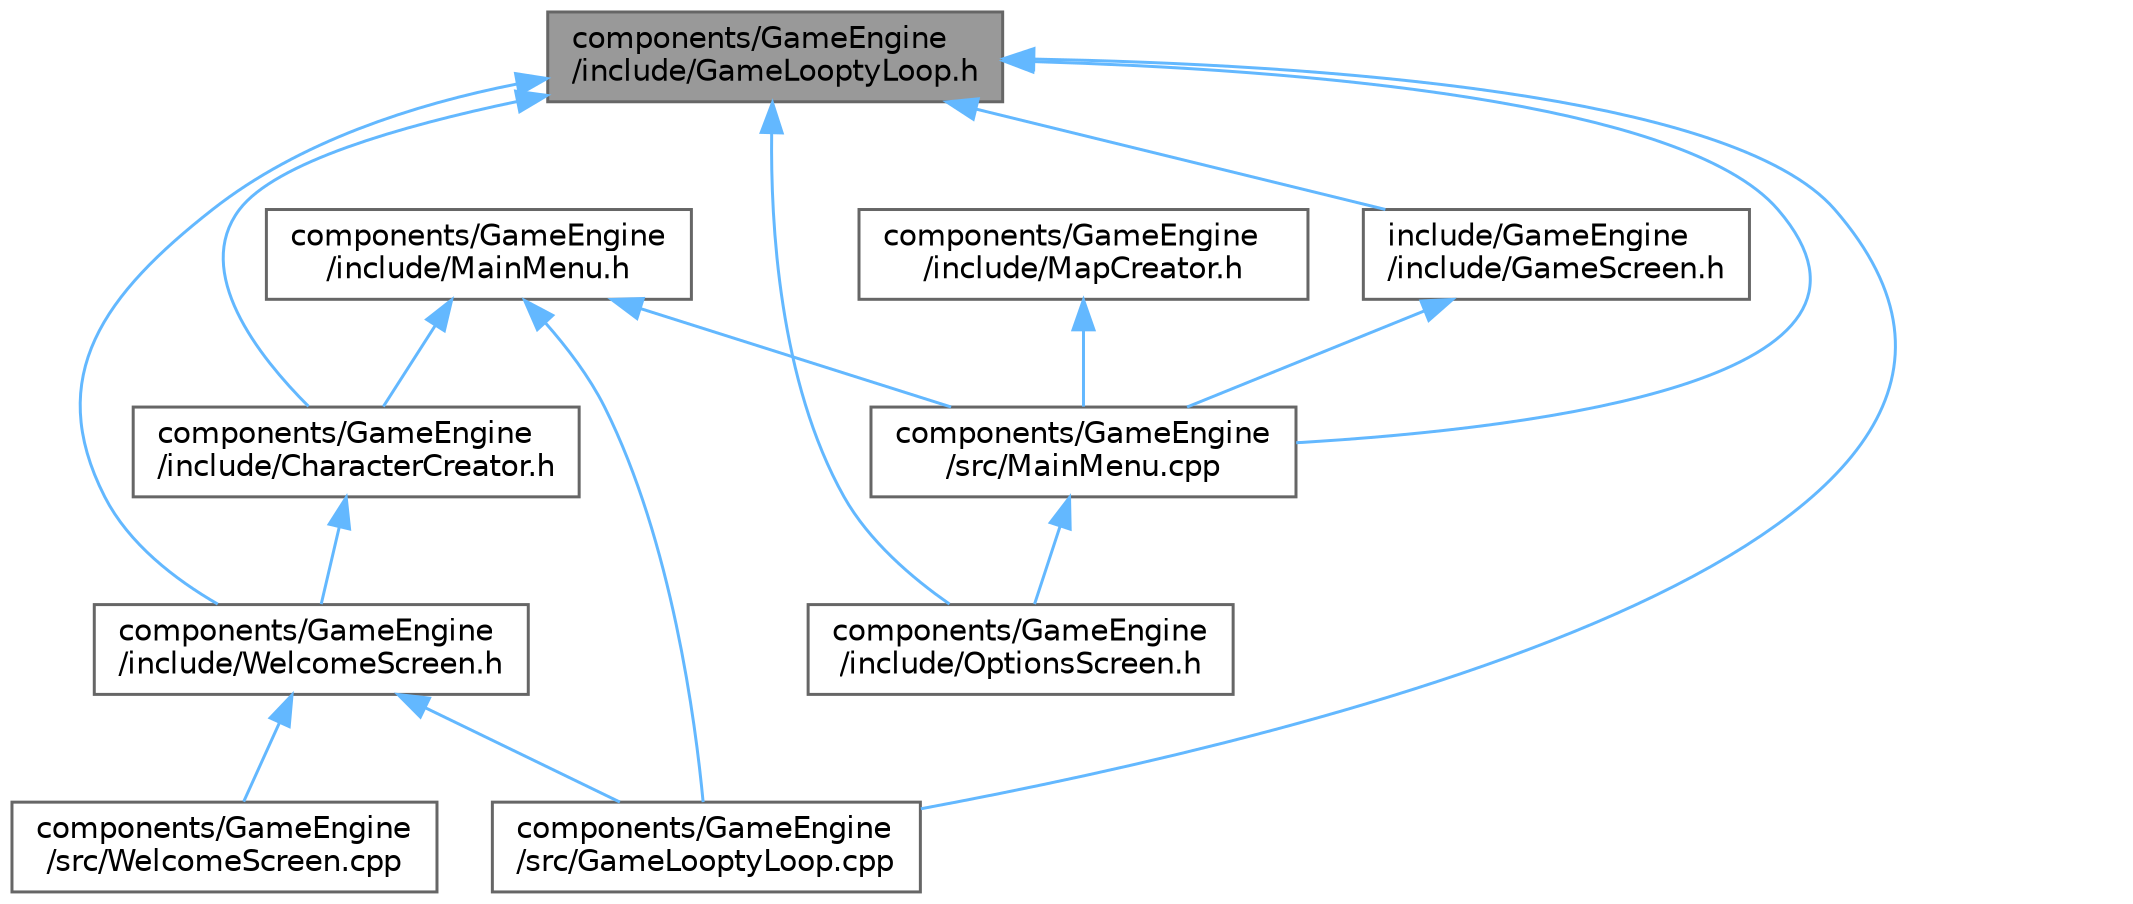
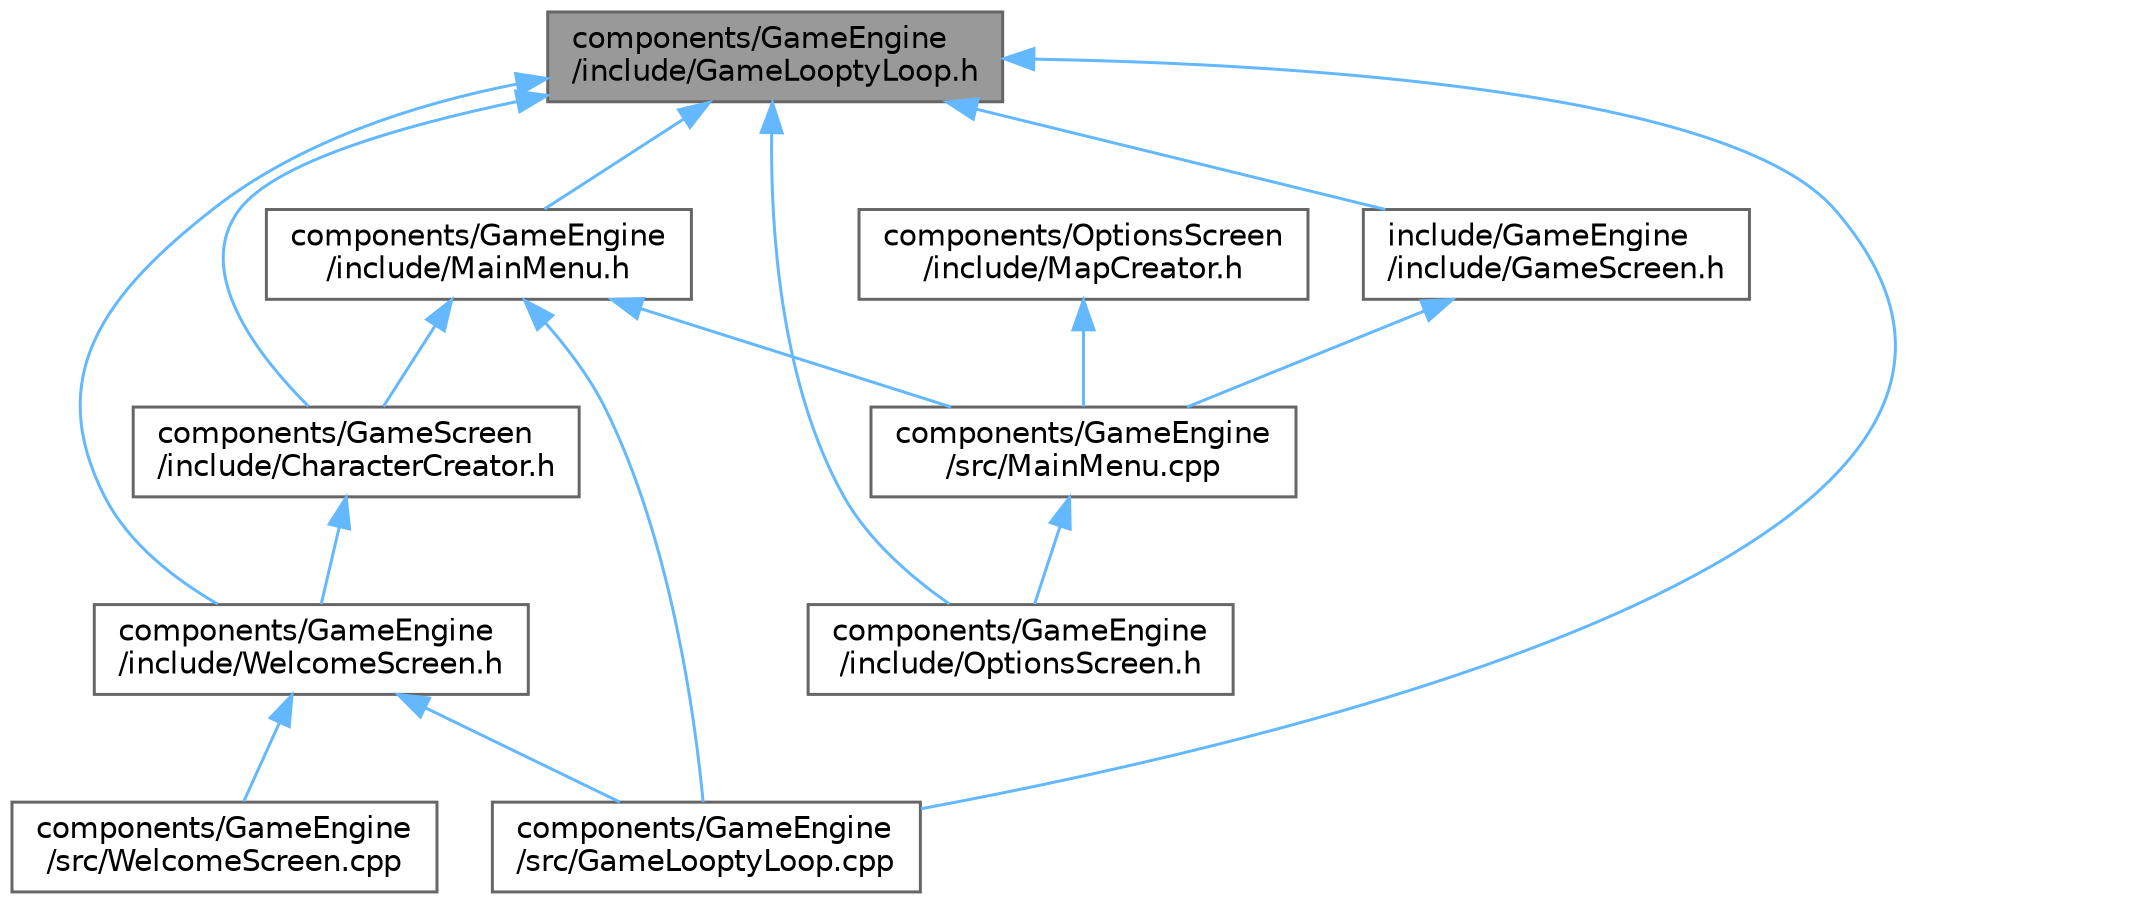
  digraph {
    node [color=grey40 fillcolor=white fontname=Helvetica fontsize=10 shape=box style=filled]
    edge [color=steelblue1 dir=back fontname=Helvetica fontsize=10 labelfontname=Helvetica labelfontsize=10 style=solid]
    n1 [color=gray40 fillcolor=grey60 fontcolor=black height=0.2 label="components/GameEngine\l/include/GameLooptyLoop.h" width=0.4]
-   n2 [height=0.2 label="components/GameEngine\l/include/CharacterCreator.h" width=0.4]
+   n2 [height=0.2 label="components/GameScreen\l/include/CharacterCreator.h" width=0.4]
    n3 [height=0.2 label="components/GameEngine\l/include/MainMenu.h" width=0.4]
    n4 [height=0.2 label="components/GameEngine\l/src/GameLooptyLoop.cpp" width=0.4]
    n5 [height=0.2 label="include/GameEngine\l/include/GameScreen.h" width=0.4]
    n6 [height=0.2 label="components/GameEngine\l/include/OptionsScreen.h" width=0.4]
    n7 [height=0.2 label="components/GameEngine\l/include/WelcomeScreen.h" width=0.4]
    n8 [height=0.2 label="components/GameEngine\l/src/MainMenu.cpp" width=0.4]
-   n9 [height=0.2 label="components/GameEngine\l/include/MapCreator.h" width=0.4]
+   n9 [height=0.2 label="components/OptionsScreen\l/include/MapCreator.h" width=0.4]
    n10 [height=0.2 label="components/GameEngine\l/src/WelcomeScreen.cpp" width=0.4]
    n1 -> n2
-   n1 -> n8
+   n1 -> n3
    n1 -> n4
    n1 -> n5
    n1 -> n6
    n1 -> n7
    n2 -> n7
    n3 -> n2
    n3 -> n4
    n3 -> n8
    n5 -> n8
    n7 -> n4
    n7 -> n10
    n8 -> n6
    n9 -> n8
  }
